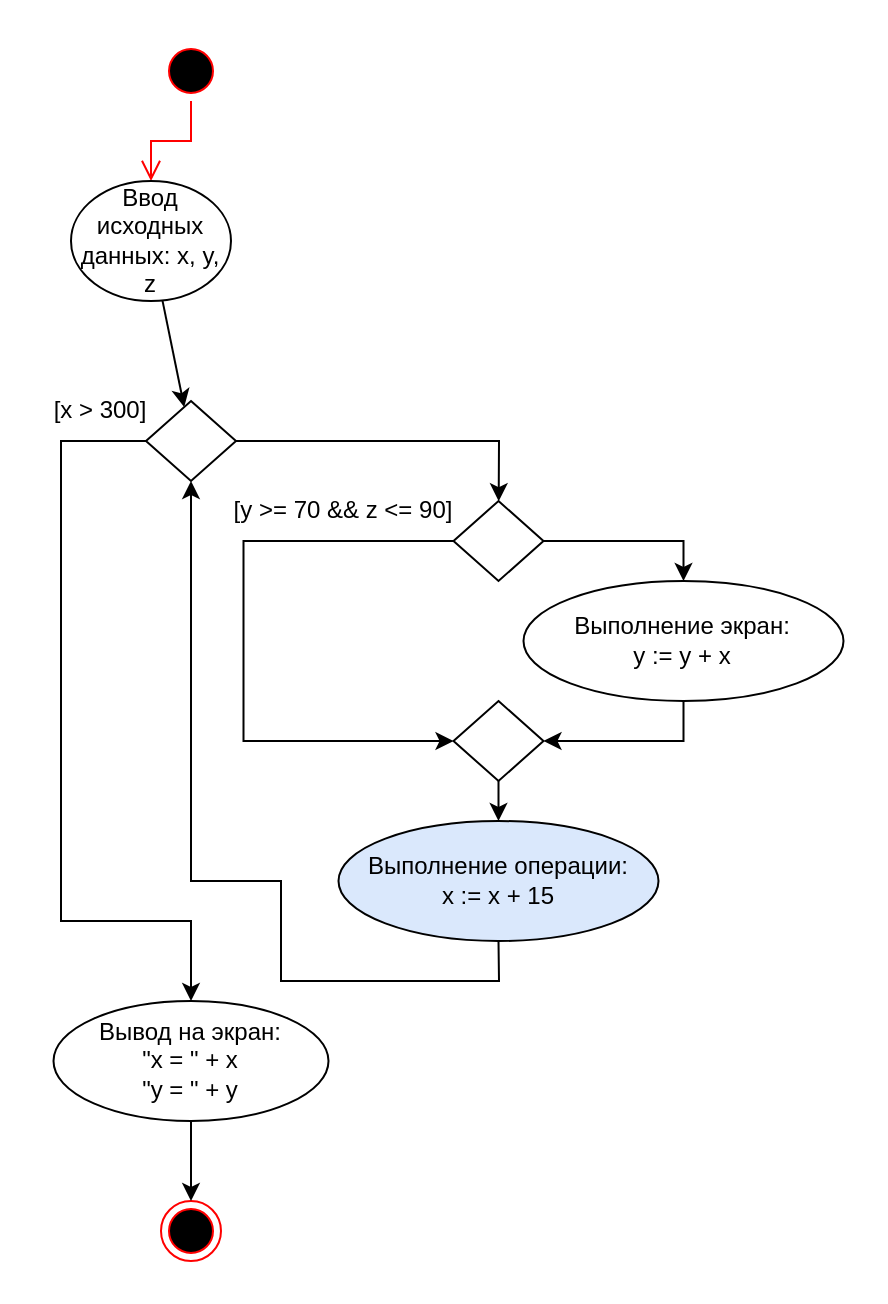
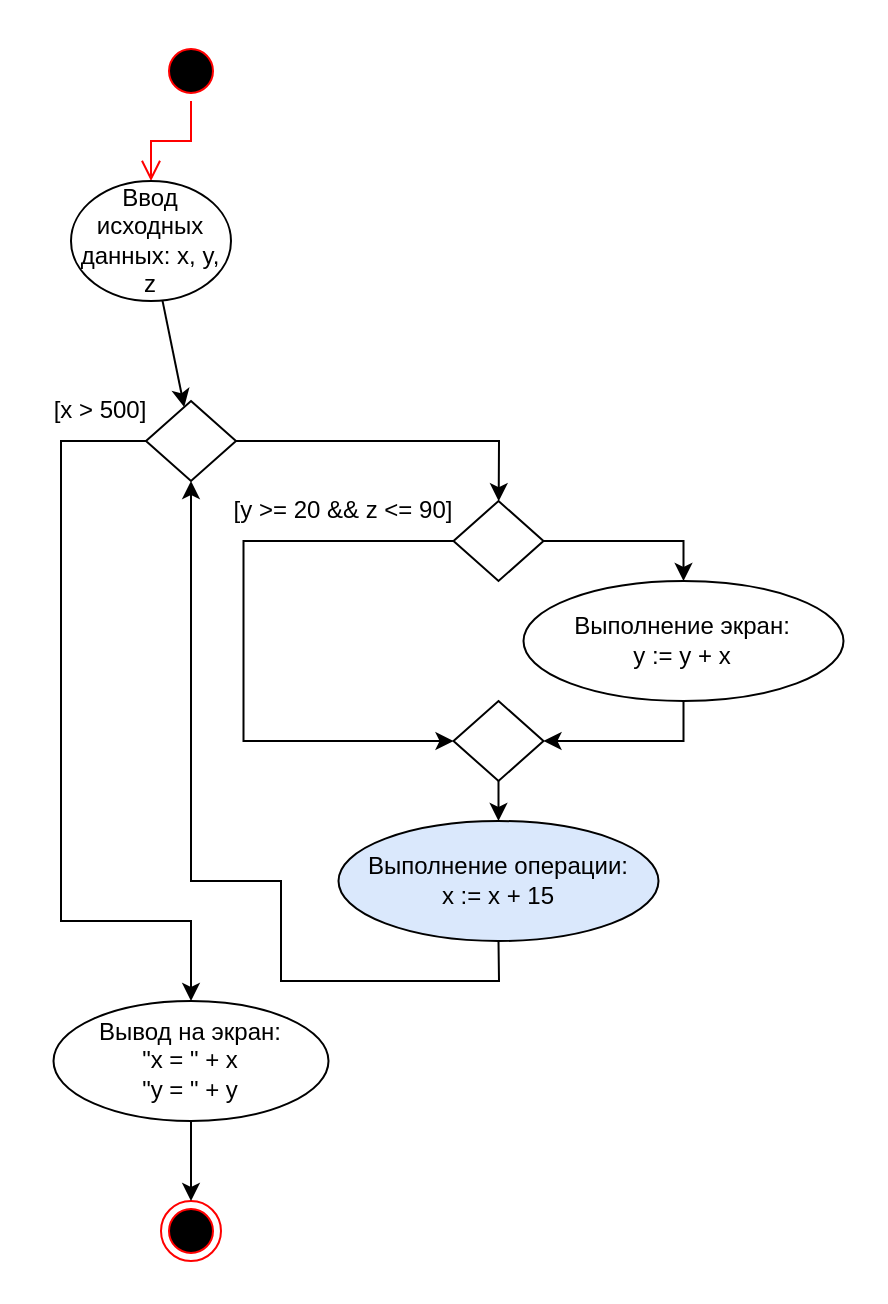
  <mxCell id="0" />
  <mxCell id="1" parent="0" />
  <mxCell id="2" value="" style="ellipse;html=1;shape=startState;fillColor=#000000;strokeColor=#ff0000;" vertex="1" parent="1"><mxGeometry x="80" y="20" width="30" height="30" as="geometry" /></mxCell>
  <mxCell id="3" value="" style="edgeStyle=orthogonalEdgeStyle;html=1;verticalAlign=bottom;endArrow=open;endSize=8;strokeColor=#ff0000;rounded=0;" edge="1" parent="1" source="2" target="4"><mxGeometry relative="1" as="geometry"><mxPoint x="95" y="110" as="targetPoint" /></mxGeometry></mxCell>
  <mxCell id="4" value="Ввод исходных данных: x, y, z" style="ellipse;whiteSpace=wrap;html=1;" vertex="1" parent="1"><mxGeometry x="35" y="90" width="80" height="60" as="geometry" /></mxCell>
  <mxCell id="5" value="" style="rhombus;whiteSpace=wrap;html=1;" vertex="1" parent="1"><mxGeometry x="72.5" y="200" width="45" height="40" as="geometry" /></mxCell>
  <mxCell id="6" value="" style="endArrow=classic;html=1;rounded=0;" edge="1" parent="1" source="4" target="5"><mxGeometry width="50" height="50" relative="1" as="geometry"><mxPoint x="160" y="220" as="sourcePoint" /><mxPoint x="210" y="170" as="targetPoint" /></mxGeometry></mxCell>
  <mxCell id="7" value="" style="rhombus;whiteSpace=wrap;html=1;" vertex="1" parent="1"><mxGeometry x="226.25" y="250" width="45" height="40" as="geometry" /></mxCell>
  <mxCell id="8" value="" style="endArrow=classic;html=1;rounded=0;jumpStyle=none;jumpSize=6;elbow=vertical;strokeWidth=1;" edge="1" parent="1" source="5" target="7"><mxGeometry width="50" height="50" relative="1" as="geometry"><mxPoint x="160" y="220" as="sourcePoint" /><mxPoint x="210" y="170" as="targetPoint" /><Array as="points"><mxPoint x="249" y="220" /></Array></mxGeometry></mxCell>
  <mxCell id="9" value="" style="rhombus;whiteSpace=wrap;html=1;" vertex="1" parent="1"><mxGeometry x="226.25" y="350" width="45" height="40" as="geometry" /></mxCell>
  <mxCell id="10" value="&lt;div&gt;Выполнение экран:&lt;/div&gt;&lt;div&gt;y := y + x&lt;/div&gt;" style="ellipse;whiteSpace=wrap;html=1;" vertex="1" parent="1"><mxGeometry x="261.25" y="290" width="160" height="60" as="geometry" /></mxCell>
  <mxCell id="11" value="" style="endArrow=classic;html=1;rounded=0;jumpStyle=none;jumpSize=6;elbow=vertical;strokeWidth=1;" edge="1" parent="1" source="7" target="10"><mxGeometry width="50" height="50" relative="1" as="geometry"><mxPoint x="198.75" y="200" as="sourcePoint" /><mxPoint x="258.874" y="260.11" as="targetPoint" /><Array as="points"><mxPoint x="341.25" y="270" /></Array></mxGeometry></mxCell>
  <mxCell id="12" value="" style="endArrow=classic;html=1;rounded=0;jumpStyle=none;jumpSize=6;elbow=vertical;strokeWidth=1;startArrow=none;" edge="1" parent="1" source="7" target="9"><mxGeometry width="50" height="50" relative="1" as="geometry"><mxPoint x="281.25" y="280" as="sourcePoint" /><mxPoint x="381.25" y="310" as="targetPoint" /><Array as="points"><mxPoint x="121.25" y="270" /><mxPoint x="121.25" y="370" /></Array></mxGeometry></mxCell>
  <mxCell id="13" value="" style="endArrow=classic;html=1;rounded=0;jumpStyle=none;jumpSize=6;elbow=vertical;strokeWidth=1;" edge="1" parent="1" source="10" target="9"><mxGeometry width="50" height="50" relative="1" as="geometry"><mxPoint x="281.25" y="280" as="sourcePoint" /><mxPoint x="351.25" y="310" as="targetPoint" /><Array as="points"><mxPoint x="341.25" y="370" /></Array></mxGeometry></mxCell>
  <mxCell id="14" value="" style="endArrow=classic;html=1;rounded=0;jumpStyle=none;jumpSize=6;elbow=vertical;strokeWidth=1;" edge="1" parent="1" source="21" target="5"><mxGeometry width="50" height="50" relative="1" as="geometry"><mxPoint x="165" y="280" as="sourcePoint" /><mxPoint x="165" y="380" as="targetPoint" /><Array as="points"><mxPoint x="249" y="490" /><mxPoint x="140" y="490" /><mxPoint x="140" y="440" /><mxPoint x="95" y="440" /><mxPoint x="95" y="260" /></Array></mxGeometry></mxCell>
  <mxCell id="15" value="&lt;div&gt;Вывод на экран:&lt;/div&gt;&lt;div&gt;&quot;x = &quot; + x&lt;/div&gt;&lt;div&gt;&quot;y = &quot; + y&lt;br&gt;&lt;/div&gt;" style="ellipse;whiteSpace=wrap;html=1;" vertex="1" parent="1"><mxGeometry x="26.25" y="500" width="137.5" height="60" as="geometry" /></mxCell>
  <mxCell id="16" value="" style="endArrow=classic;html=1;rounded=0;" edge="1" parent="1" source="5" target="15"><mxGeometry width="50" height="50" relative="1" as="geometry"><mxPoint x="105" y="160" as="sourcePoint" /><mxPoint x="105" y="210" as="targetPoint" /><Array as="points"><mxPoint x="30" y="220" /><mxPoint x="30" y="460" /><mxPoint x="95" y="460" /></Array></mxGeometry></mxCell>
- <mxCell id="17" value="[x &amp;gt; 300]" style="text;html=1;strokeColor=none;fillColor=none;align=center;verticalAlign=middle;whiteSpace=wrap;rounded=0;" vertex="1" parent="1"><mxGeometry x="20" y="190" width="60" height="30" as="geometry" /></mxCell>
- <mxCell id="18" value="[y &amp;gt;= 70 &amp;amp;&amp;amp; z &amp;lt;= 90]" style="text;html=1;strokeColor=none;fillColor=none;align=center;verticalAlign=middle;whiteSpace=wrap;rounded=0;" vertex="1" parent="1"><mxGeometry x="110" y="240" width="122.5" height="30" as="geometry" /></mxCell>
+ <mxCell id="17" value="[x &amp;gt; 500]" style="text;html=1;strokeColor=none;fillColor=none;align=center;verticalAlign=middle;whiteSpace=wrap;rounded=0;" vertex="1" parent="1"><mxGeometry x="20" y="190" width="60" height="30" as="geometry" /></mxCell>
+ <mxCell id="18" value="[y &amp;gt;= 20 &amp;amp;&amp;amp; z &amp;lt;= 90]" style="text;html=1;strokeColor=none;fillColor=none;align=center;verticalAlign=middle;whiteSpace=wrap;rounded=0;" vertex="1" parent="1"><mxGeometry x="110" y="240" width="122.5" height="30" as="geometry" /></mxCell>
  <mxCell id="19" value="" style="ellipse;html=1;shape=endState;fillColor=#000000;strokeColor=#ff0000;" vertex="1" parent="1"><mxGeometry x="80" y="600" width="30" height="30" as="geometry" /></mxCell>
  <mxCell id="20" value="" style="endArrow=classic;html=1;rounded=0;" edge="1" parent="1" source="15" target="19"><mxGeometry width="50" height="50" relative="1" as="geometry"><mxPoint x="105" y="250" as="sourcePoint" /><mxPoint x="105" y="300" as="targetPoint" /></mxGeometry></mxCell>
  <mxCell id="21" value="&lt;div&gt;Выполнение операции:&lt;/div&gt;&lt;div&gt;x := x + 15&lt;br&gt;&lt;/div&gt;" style="ellipse;whiteSpace=wrap;html=1;fillColor=#dae8fc;" vertex="1" parent="1"><mxGeometry x="168.75" y="410" width="160" height="60" as="geometry" /></mxCell>
  <mxCell id="22" value="" style="endArrow=classic;html=1;rounded=0;" edge="1" parent="1" source="9" target="21"><mxGeometry width="50" height="50" relative="1" as="geometry"><mxPoint x="105" y="160" as="sourcePoint" /><mxPoint x="105" y="210" as="targetPoint" /></mxGeometry></mxCell>
